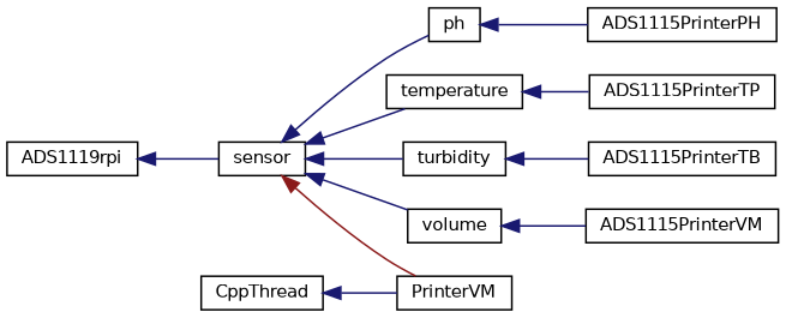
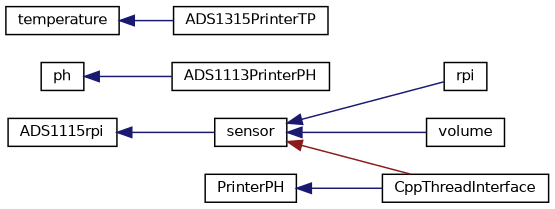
  digraph {
    rankdir=LR
    node [color=black fillcolor=white fontname=Helvetica fontsize=10 shape=record style=filled]
    edge [color=midnightblue dir=back fontname=Helvetica fontsize=10 labelfontname=Helvetica labelfontsize=10 style=solid]
-   n1 [height=0.2 label=ADS1119rpi width=0.4]
+   n1 [height=0.2 label=ADS1115rpi width=0.4]
    n2 [height=0.2 label=sensor width=0.4]
    n3 [height=0.2 label=ph width=0.4]
    n4 [height=0.2 label=temperature width=0.4]
-   n5 [height=0.2 label=turbidity width=0.4]
+   n5 [height=0.2 label=rpi width=0.4]
    n6 [height=0.2 label=volume width=0.4]
-   n7 [height=0.2 label=PrinterVM width=0.4]
-   n8 [height=0.2 label=ADS1115PrinterPH width=0.4]
-   n9 [height=0.2 label=ADS1115PrinterTP width=0.4]
-   n10 [height=0.2 label=ADS1115PrinterTB width=0.4]
-   n11 [height=0.2 label=ADS1115PrinterVM width=0.4]
-   n12 [height=0.2 label=CppThread width=0.4]
+   n7 [height=0.2 label=CppThreadInterface width=0.4]
+   n8 [height=0.2 label=ADS1113PrinterPH width=0.4]
+   n9 [height=0.2 label=ADS1315PrinterTP width=0.4]
+   n12 [height=0.2 label=PrinterPH width=0.4]
    n1 -> n2
-   n2 -> n3
-   n2 -> n4
    n2 -> n5
    n2 -> n6
    n2 -> n7 [color=firebrick4]
    n3 -> n8
    n4 -> n9
-   n5 -> n10
-   n6 -> n11
    n12 -> n7
  }
